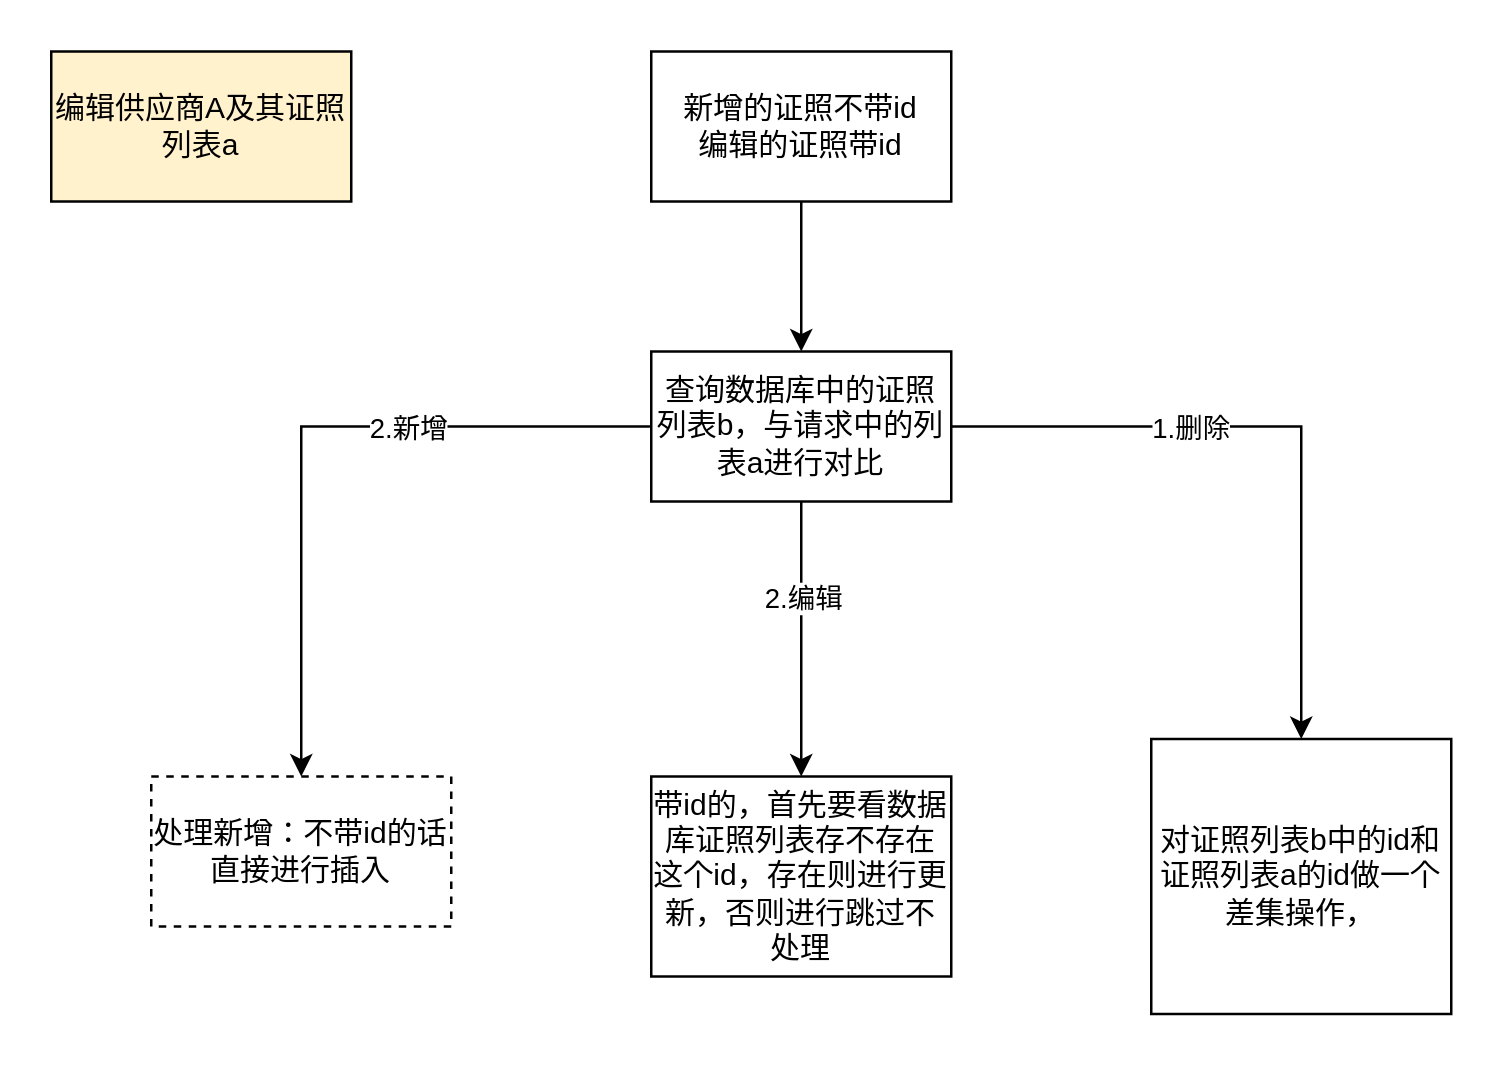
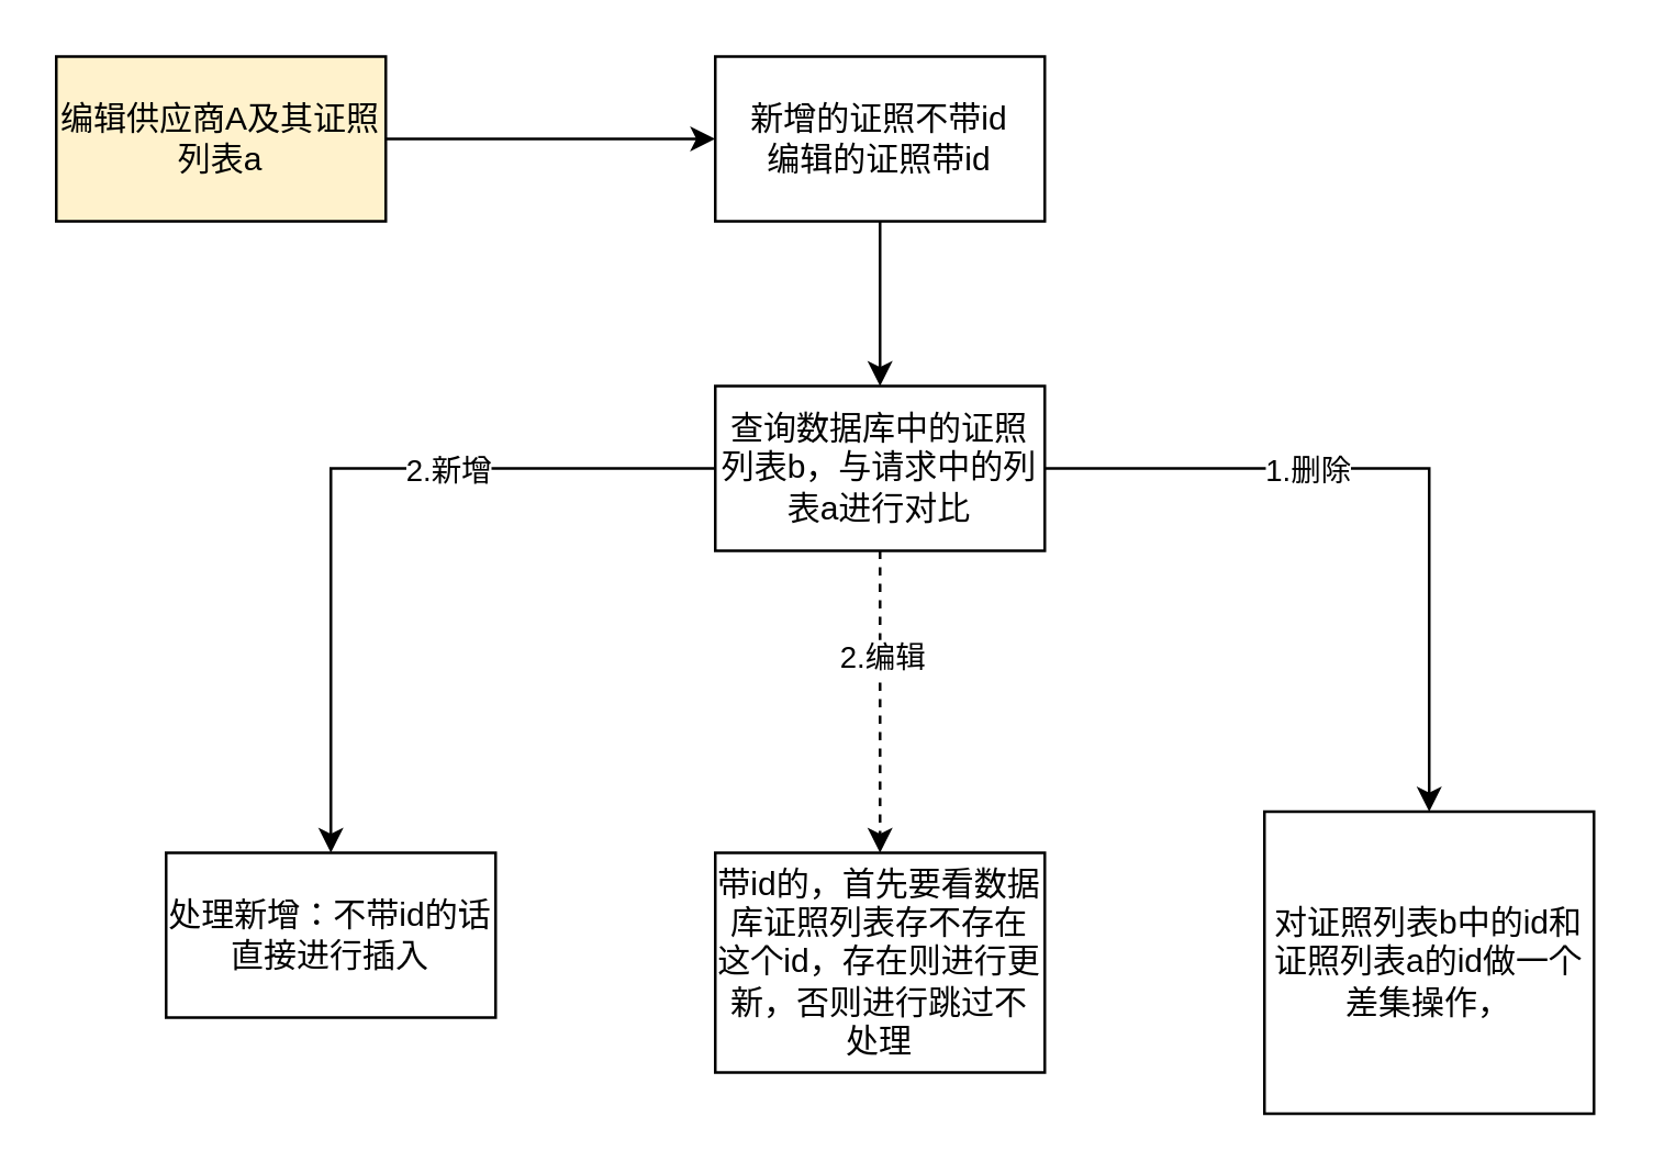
  <mxCell id="0" />
  <mxCell id="1" parent="0" />
+ <mxCell id="2" style="edgeStyle=orthogonalEdgeStyle;rounded=0;orthogonalLoop=1;jettySize=auto;html=1;entryX=0;entryY=0.5;entryDx=0;entryDy=0;" edge="1" parent="1" source="3" target="5"><mxGeometry relative="1" as="geometry" /></mxCell>
  <mxCell id="3" value="编辑供应商A及其证照列表a" style="rounded=0;whiteSpace=wrap;html=1;fillColor=#fff2cc;" vertex="1" parent="1"><mxGeometry x="20" y="20" width="120" height="60" as="geometry" /></mxCell>
  <mxCell id="4" style="edgeStyle=orthogonalEdgeStyle;rounded=0;orthogonalLoop=1;jettySize=auto;html=1;entryX=0.5;entryY=0;entryDx=0;entryDy=0;" edge="1" parent="1" source="5" target="12"><mxGeometry relative="1" as="geometry" /></mxCell>
  <mxCell id="5" value="新增的证照不带id&lt;br&gt;编辑的证照带id&lt;br&gt;" style="rounded=0;whiteSpace=wrap;html=1;" vertex="1" parent="1"><mxGeometry x="260" y="20" width="120" height="60" as="geometry" /></mxCell>
  <mxCell id="6" style="edgeStyle=orthogonalEdgeStyle;rounded=0;orthogonalLoop=1;jettySize=auto;html=1;" edge="1" parent="1" source="12" target="13"><mxGeometry relative="1" as="geometry"><mxPoint x="170" y="270" as="targetPoint" /></mxGeometry></mxCell>
  <mxCell id="7" value="2.新增" style="edgeLabel;html=1;align=center;verticalAlign=middle;resizable=0;points=[];" vertex="1" connectable="0" parent="6"><mxGeometry x="-0.3" relative="1" as="geometry"><mxPoint as="offset" /></mxGeometry></mxCell>
- <mxCell id="8" style="edgeStyle=orthogonalEdgeStyle;rounded=0;orthogonalLoop=1;jettySize=auto;html=1;" edge="1" parent="1" source="12" target="14"><mxGeometry relative="1" as="geometry"><mxPoint x="320" y="340" as="targetPoint" /></mxGeometry></mxCell>
+ <mxCell id="8" style="edgeStyle=orthogonalEdgeStyle;rounded=0;orthogonalLoop=1;jettySize=auto;html=1;dashed=1;" edge="1" parent="1" source="12" target="14"><mxGeometry relative="1" as="geometry"><mxPoint x="320" y="340" as="targetPoint" /></mxGeometry></mxCell>
  <mxCell id="9" value="2.编辑" style="edgeLabel;html=1;align=center;verticalAlign=middle;resizable=0;points=[];" vertex="1" connectable="0" parent="8"><mxGeometry x="-0.309" relative="1" as="geometry"><mxPoint as="offset" /></mxGeometry></mxCell>
  <mxCell id="10" style="edgeStyle=orthogonalEdgeStyle;rounded=0;orthogonalLoop=1;jettySize=auto;html=1;entryX=0.5;entryY=0;entryDx=0;entryDy=0;" edge="1" parent="1" source="12" target="15"><mxGeometry relative="1" as="geometry" /></mxCell>
  <mxCell id="11" value="1.删除" style="edgeLabel;html=1;align=center;verticalAlign=middle;resizable=0;points=[];" vertex="1" connectable="0" parent="10"><mxGeometry x="-0.283" relative="1" as="geometry"><mxPoint as="offset" /></mxGeometry></mxCell>
  <mxCell id="12" value="查询数据库中的证照列表b，与请求中的列表a进行对比" style="rounded=0;whiteSpace=wrap;html=1;" vertex="1" parent="1"><mxGeometry x="260" y="140" width="120" height="60" as="geometry" /></mxCell>
- <mxCell id="13" value="处理新增：不带id的话直接进行插入" style="rounded=0;whiteSpace=wrap;html=1;dashed=1;" vertex="1" parent="1"><mxGeometry x="60" y="310" width="120" height="60" as="geometry" /></mxCell>
+ <mxCell id="13" value="处理新增：不带id的话直接进行插入" style="rounded=0;whiteSpace=wrap;html=1;" vertex="1" parent="1"><mxGeometry x="60" y="310" width="120" height="60" as="geometry" /></mxCell>
  <mxCell id="14" value="带id的，首先要看数据库证照列表存不存在这个id，存在则进行更新，否则进行跳过不处理" style="rounded=0;whiteSpace=wrap;html=1;" vertex="1" parent="1"><mxGeometry x="260" y="310" width="120" height="80" as="geometry" /></mxCell>
  <mxCell id="15" value="对证照列表b中的id和证照列表a的id做一个差集操作，" style="rounded=0;whiteSpace=wrap;html=1;" vertex="1" parent="1"><mxGeometry x="460" y="295" width="120" height="110" as="geometry" /></mxCell>
